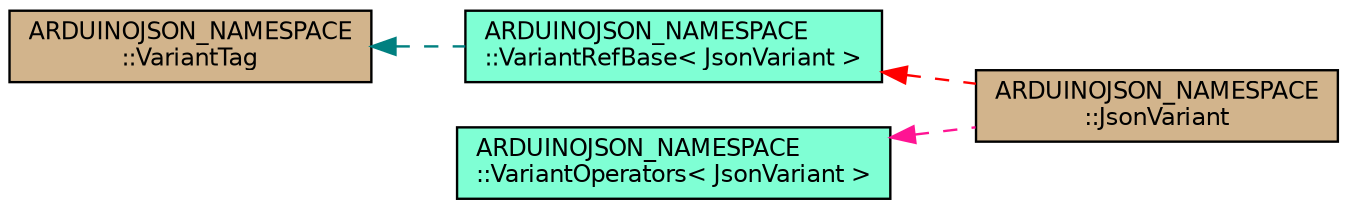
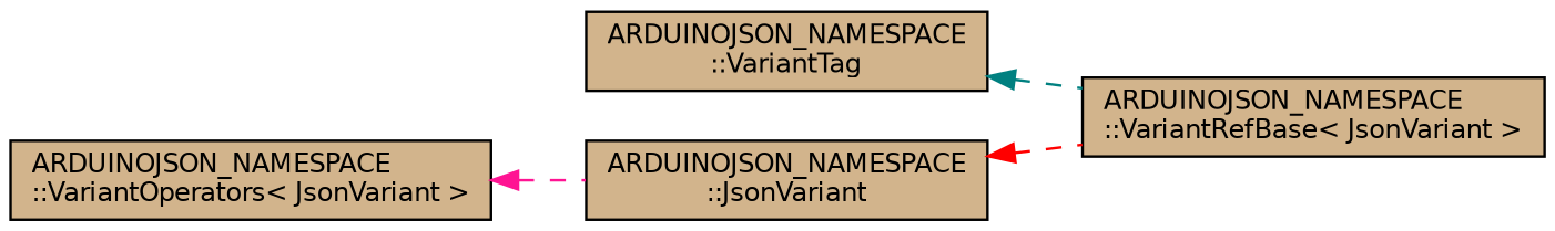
  digraph {
    rankdir=LR
    node [color=black fillcolor=tan fontname=Helvetica fontsize=10 shape=record style=filled]
    edge [dir=back fontname=Helvetica fontsize=10 labelfontname=Helvetica labelfontsize=10 style=dashed]
    n1 [fontcolor=black height=0.2 label="ARDUINOJSON_NAMESPACE\l::JsonVariant" width=0.4]
-   n2 [fillcolor=aquamarine height=0.2 label="ARDUINOJSON_NAMESPACE\l::VariantRefBase\< JsonVariant \>" width=0.4]
+   n2 [height=0.2 label="ARDUINOJSON_NAMESPACE\l::VariantRefBase\< JsonVariant \>" width=0.4]
    n3 [height=0.2 label="ARDUINOJSON_NAMESPACE\l::VariantTag" width=0.4]
-   n4 [fillcolor=aquamarine height=0.2 label="ARDUINOJSON_NAMESPACE\l::VariantOperators\< JsonVariant \>" width=0.4]
-   n2 -> n1 [color=red]
+   n4 [height=0.2 label="ARDUINOJSON_NAMESPACE\l::VariantOperators\< JsonVariant \>" width=0.4]
+   n1 -> n2 [color=red]
    n3 -> n2 [color=teal]
    n4 -> n1 [color=deeppink]
  }
